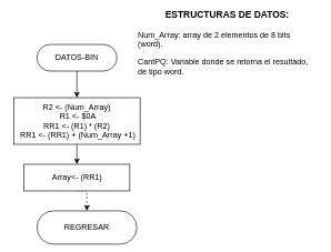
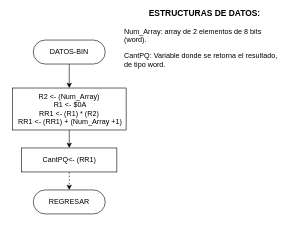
  <mxCell id="0" />
  <mxCell id="1" parent="0" />
  <mxCell id="2" style="edgeStyle=orthogonalEdgeStyle;rounded=0;orthogonalLoop=1;jettySize=auto;html=1;exitX=0.5;exitY=1;exitDx=0;exitDy=0;entryX=0.5;entryY=0;entryDx=0;entryDy=0;" parent="1" source="3" target="6" edge="1"><mxGeometry relative="1" as="geometry" /></mxCell>
  <mxCell id="3" value="DATOS-BIN" style="rounded=1;whiteSpace=wrap;html=1;fontSize=12;glass=0;strokeWidth=1;shadow=0;arcSize=50;" parent="1" vertex="1"><mxGeometry x="55" y="60" width="120" height="40" as="geometry" /></mxCell>
  <mxCell id="4" value="&lt;h3 style=&quot;text-align: center&quot;&gt;ESTRUCTURAS DE DATOS:&lt;/h3&gt;&lt;p&gt;Num_Array: array de 2 elementos de 8 bits (word).&lt;/p&gt;&lt;p&gt;&lt;span&gt;CantPQ: Variable donde se retorna el resultado, de tipo word.&amp;nbsp;&lt;/span&gt;&lt;br&gt;&lt;/p&gt;&lt;p&gt;&lt;br&gt;&lt;/p&gt;" style="text;html=1;strokeColor=none;fillColor=none;align=left;verticalAlign=middle;whiteSpace=wrap;rounded=0;" parent="1" vertex="1"><mxGeometry x="204.7" y="20" width="270" height="100" as="geometry" /></mxCell>
  <mxCell id="5" style="edgeStyle=orthogonalEdgeStyle;rounded=0;orthogonalLoop=1;jettySize=auto;html=1;exitX=0.5;exitY=1;exitDx=0;exitDy=0;entryX=0.5;entryY=0;entryDx=0;entryDy=0;" parent="1" source="6" target="8" edge="1"><mxGeometry relative="1" as="geometry" /></mxCell>
  <mxCell id="6" value="R2 &amp;lt;- (Num_Array)&lt;br&gt;&amp;nbsp;R1 &amp;lt;- $0A&lt;br&gt;RR1 &amp;lt;- (R1) * (R2)&lt;br&gt;&amp;nbsp;RR1 &amp;lt;- (RR1) + (Num_Array +1)" style="rounded=0;whiteSpace=wrap;html=1;" parent="1" vertex="1"><mxGeometry x="20.17" y="140" width="189.68" height="70" as="geometry" /></mxCell>
  <mxCell id="7" style="edgeStyle=orthogonalEdgeStyle;rounded=0;orthogonalLoop=1;jettySize=auto;html=1;exitX=0.5;exitY=1;exitDx=0;exitDy=0;entryX=0.5;entryY=0;entryDx=0;entryDy=0;dashed=1;" edge="1" parent="1" source="8" target="9"><mxGeometry relative="1" as="geometry" /></mxCell>
- <mxCell id="8" value="Array&amp;lt;- (RR1)" style="rounded=0;whiteSpace=wrap;html=1;" parent="1" vertex="1"><mxGeometry x="35.63" y="240" width="158.75" height="40" as="geometry" /></mxCell>
- <mxCell id="9" value="REGRESAR" style="rounded=1;whiteSpace=wrap;html=1;fontSize=12;glass=0;strokeWidth=1;shadow=0;arcSize=50;" parent="1" vertex="1"><mxGeometry x="55" y="310" width="150" height="50" as="geometry" /></mxCell>
+ <mxCell id="8" value="CantPQ&amp;lt;- (RR1)" style="rounded=0;whiteSpace=wrap;html=1;" parent="1" vertex="1"><mxGeometry x="35.63" y="240" width="158.75" height="40" as="geometry" /></mxCell>
+ <mxCell id="9" value="REGRESAR" style="rounded=1;whiteSpace=wrap;html=1;fontSize=12;glass=0;strokeWidth=1;shadow=0;arcSize=50;" parent="1" vertex="1"><mxGeometry x="55" y="310" width="120" height="40" as="geometry" /></mxCell>
